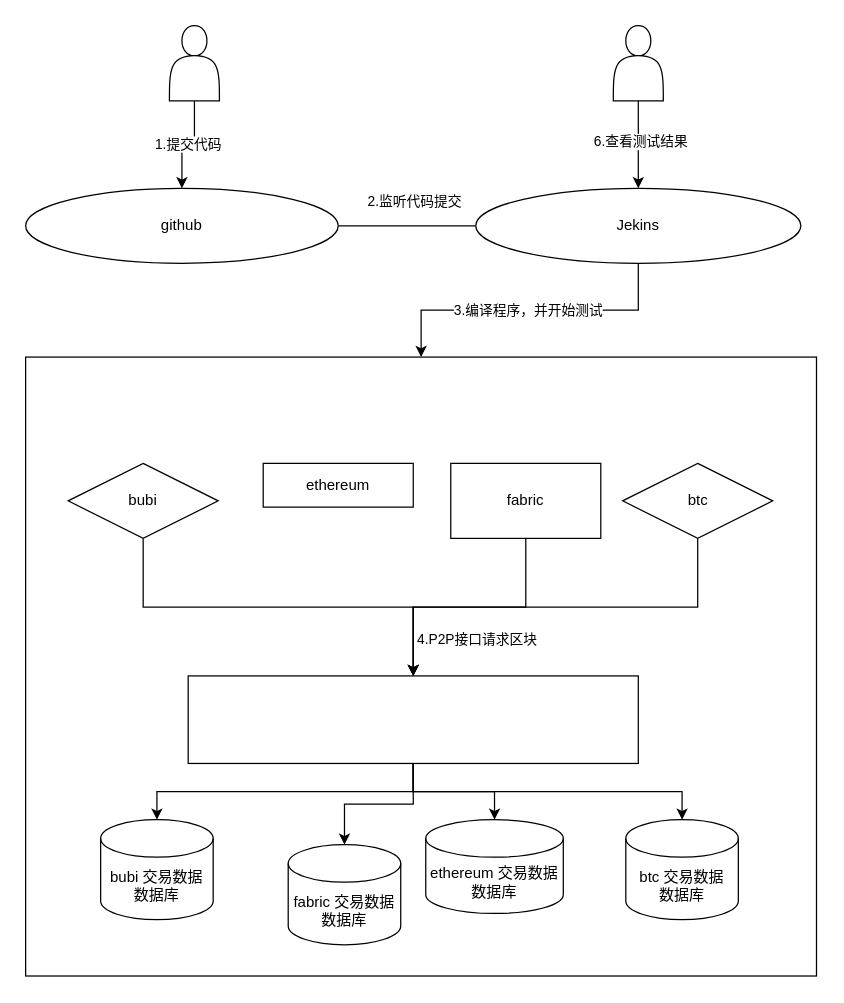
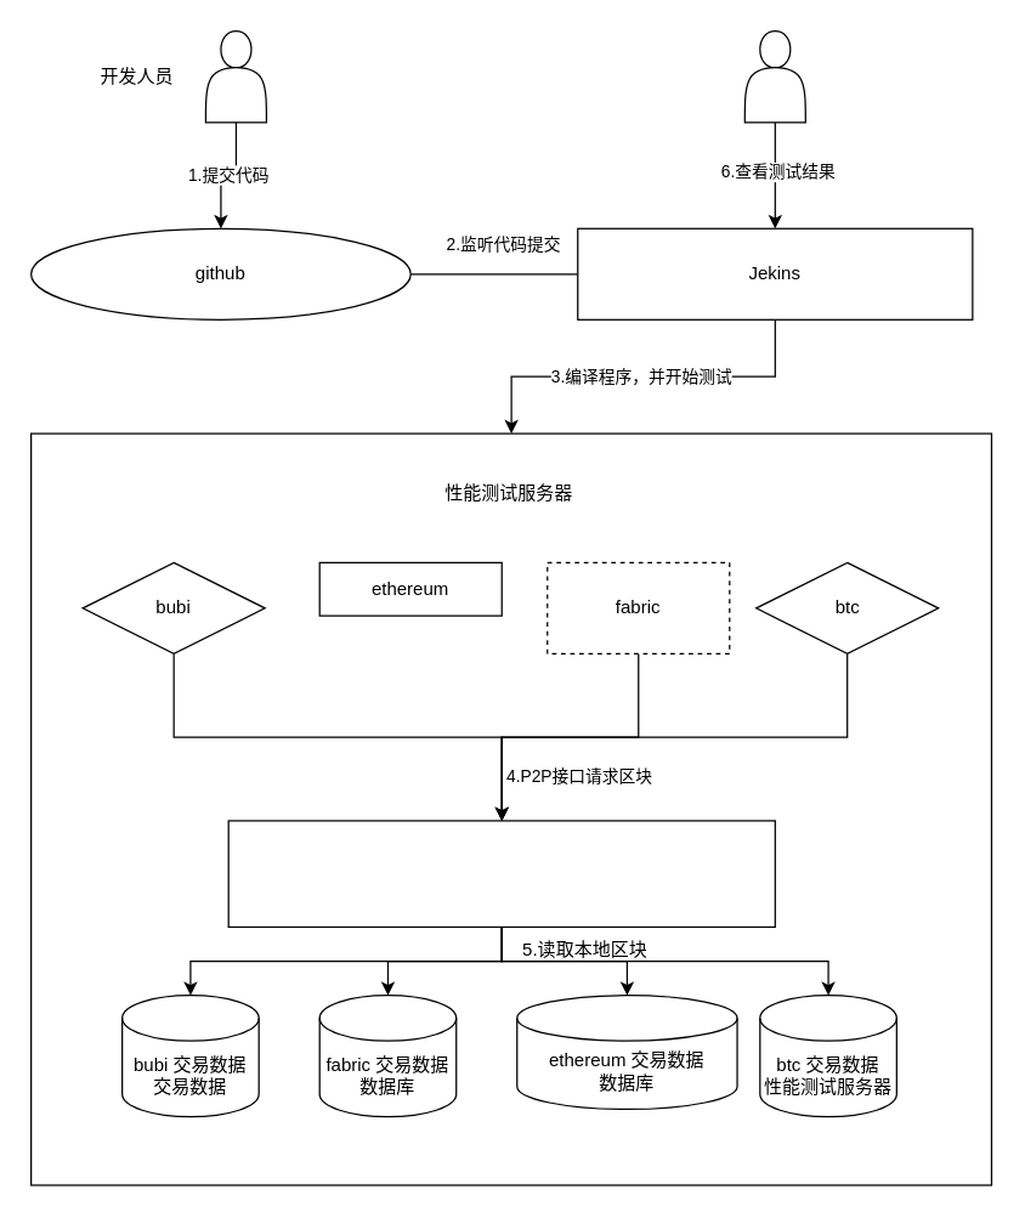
  <mxCell id="0" />
  <mxCell id="1" parent="0" />
  <mxCell id="2" value="" style="rounded=0;whiteSpace=wrap;html=1;" vertex="1" parent="1"><mxGeometry x="20" y="285" width="632.5" height="495" as="geometry" /></mxCell>
  <mxCell id="3" style="edgeStyle=orthogonalEdgeStyle;rounded=0;orthogonalLoop=1;jettySize=auto;html=1;" edge="1" parent="1" source="7" target="29"><mxGeometry relative="1" as="geometry" /></mxCell>
  <mxCell id="4" style="edgeStyle=orthogonalEdgeStyle;rounded=0;orthogonalLoop=1;jettySize=auto;html=1;" edge="1" parent="1" source="7" target="30"><mxGeometry relative="1" as="geometry" /></mxCell>
  <mxCell id="5" style="edgeStyle=orthogonalEdgeStyle;rounded=0;orthogonalLoop=1;jettySize=auto;html=1;" edge="1" parent="1" source="7" target="31"><mxGeometry relative="1" as="geometry" /></mxCell>
  <mxCell id="6" style="edgeStyle=orthogonalEdgeStyle;rounded=0;orthogonalLoop=1;jettySize=auto;html=1;" edge="1" parent="1" source="7" target="32"><mxGeometry relative="1" as="geometry" /></mxCell>
  <mxCell id="7" value="" style="rounded=0;whiteSpace=wrap;html=1;" vertex="1" parent="1"><mxGeometry x="150" y="540" width="360" height="70" as="geometry" /></mxCell>
  <mxCell id="8" style="edgeStyle=orthogonalEdgeStyle;rounded=0;orthogonalLoop=1;jettySize=auto;html=1;entryX=1;entryY=0.5;entryDx=0;entryDy=0;endArrow=none;" edge="1" parent="1" source="12" target="19"><mxGeometry relative="1" as="geometry" /></mxCell>
  <mxCell id="9" value="2.监听代码提交" style="edgeLabel;html=1;align=center;verticalAlign=middle;resizable=0;points=[];" vertex="1" connectable="0" parent="8"><mxGeometry x="0.175" y="2" relative="1" as="geometry"><mxPoint x="15" y="-22" as="offset" /></mxGeometry></mxCell>
  <mxCell id="10" style="edgeStyle=orthogonalEdgeStyle;rounded=0;orthogonalLoop=1;jettySize=auto;html=1;" edge="1" parent="1" source="12" target="2"><mxGeometry relative="1" as="geometry" /></mxCell>
  <mxCell id="11" value="3.编译程序，并开始测试" style="edgeLabel;html=1;align=center;verticalAlign=middle;resizable=0;points=[];" vertex="1" connectable="0" parent="10"><mxGeometry x="0.013" relative="1" as="geometry"><mxPoint as="offset" /></mxGeometry></mxCell>
- <mxCell id="12" value="Jekins" style="ellipse;whiteSpace=wrap;html=1;" vertex="1" parent="1"><mxGeometry x="380" y="150" width="260" height="60" as="geometry" /></mxCell>
+ <mxCell id="12" value="Jekins" style="rounded=0;whiteSpace=wrap;html=1;" vertex="1" parent="1"><mxGeometry x="380" y="150" width="260" height="60" as="geometry" /></mxCell>
  <mxCell id="13" style="edgeStyle=orthogonalEdgeStyle;rounded=0;orthogonalLoop=1;jettySize=auto;html=1;" edge="1" parent="1" source="15" target="7"><mxGeometry relative="1" as="geometry" /></mxCell>
  <mxCell id="14" value="4.P2P接口请求区块" style="edgeLabel;html=1;align=center;verticalAlign=middle;resizable=0;points=[];" vertex="1" connectable="0" parent="13"><mxGeometry x="0.589" y="-2" relative="1" as="geometry"><mxPoint x="62" y="23" as="offset" /></mxGeometry></mxCell>
  <mxCell id="15" value="bubi" style="rhombus;whiteSpace=wrap;html=1;" vertex="1" parent="1"><mxGeometry x="54" y="370" width="120" height="60" as="geometry" /></mxCell>
  <mxCell id="16" value="ethereum" style="rounded=0;whiteSpace=wrap;html=1;" vertex="1" parent="1"><mxGeometry x="210" y="370" width="120" height="35" as="geometry" /></mxCell>
  <mxCell id="17" style="edgeStyle=orthogonalEdgeStyle;rounded=0;orthogonalLoop=1;jettySize=auto;html=1;" edge="1" parent="1" source="18" target="7"><mxGeometry relative="1" as="geometry" /></mxCell>
- <mxCell id="18" value="fabric" style="rounded=0;whiteSpace=wrap;html=1;" vertex="1" parent="1"><mxGeometry x="360" y="370" width="120" height="60" as="geometry" /></mxCell>
+ <mxCell id="18" value="fabric" style="rounded=0;whiteSpace=wrap;html=1;dashed=1;" vertex="1" parent="1"><mxGeometry x="360" y="370" width="120" height="60" as="geometry" /></mxCell>
  <mxCell id="19" value="github" style="ellipse;whiteSpace=wrap;html=1;" vertex="1" parent="1"><mxGeometry x="20" y="150" width="250" height="60" as="geometry" /></mxCell>
  <mxCell id="20" style="edgeStyle=orthogonalEdgeStyle;rounded=0;orthogonalLoop=1;jettySize=auto;html=1;entryX=0.5;entryY=0;entryDx=0;entryDy=0;" edge="1" parent="1" source="21" target="7"><mxGeometry relative="1" as="geometry" /></mxCell>
  <mxCell id="21" value="btc" style="rhombus;whiteSpace=wrap;html=1;" vertex="1" parent="1"><mxGeometry x="497.5" y="370" width="120" height="60" as="geometry" /></mxCell>
  <mxCell id="22" value="1.提交代码" style="edgeStyle=orthogonalEdgeStyle;rounded=0;orthogonalLoop=1;jettySize=auto;html=1;" edge="1" parent="1" source="23" target="19"><mxGeometry relative="1" as="geometry" /></mxCell>
  <mxCell id="23" value="" style="shape=actor;whiteSpace=wrap;html=1;" vertex="1" parent="1"><mxGeometry x="135" y="20" width="40" height="60" as="geometry" /></mxCell>
+ <mxCell id="24" value="开发人员" style="text;html=1;strokeColor=none;fillColor=none;align=center;verticalAlign=middle;whiteSpace=wrap;rounded=0;" vertex="1" parent="1"><mxGeometry x="60" y="35" width="60" height="30" as="geometry" /></mxCell>
  <mxCell id="25" style="edgeStyle=orthogonalEdgeStyle;rounded=0;orthogonalLoop=1;jettySize=auto;html=1;" edge="1" parent="1" source="27" target="12"><mxGeometry relative="1" as="geometry" /></mxCell>
  <mxCell id="26" value="6.查看测试结果" style="edgeLabel;html=1;align=center;verticalAlign=middle;resizable=0;points=[];" vertex="1" connectable="0" parent="25"><mxGeometry x="-0.086" y="1" relative="1" as="geometry"><mxPoint as="offset" /></mxGeometry></mxCell>
  <mxCell id="27" value="" style="shape=actor;whiteSpace=wrap;html=1;" vertex="1" parent="1"><mxGeometry x="490" y="20" width="40" height="60" as="geometry" /></mxCell>
- <mxCell id="29" value="bubi 交易数据&lt;br style=&quot;border-color: var(--border-color);&quot;&gt;数据库" style="shape=cylinder3;whiteSpace=wrap;html=1;boundedLbl=1;backgroundOutline=1;size=15;" vertex="1" parent="1"><mxGeometry x="80" y="655" width="90" height="80" as="geometry" /></mxCell>
- <mxCell id="30" value="fabric 交易数据&lt;br&gt;数据库" style="shape=cylinder3;whiteSpace=wrap;html=1;boundedLbl=1;backgroundOutline=1;size=15;" vertex="1" parent="1"><mxGeometry x="230" y="675" width="90" height="80" as="geometry" /></mxCell>
- <mxCell id="31" value="ethereum 交易数据&lt;br&gt;数据库" style="shape=cylinder3;whiteSpace=wrap;html=1;boundedLbl=1;backgroundOutline=1;size=15;" vertex="1" parent="1"><mxGeometry x="340" y="655" width="110" height="75" as="geometry" /></mxCell>
- <mxCell id="32" value="btc 交易数据&lt;br&gt;数据库" style="shape=cylinder3;whiteSpace=wrap;html=1;boundedLbl=1;backgroundOutline=1;size=15;" vertex="1" parent="1"><mxGeometry x="500" y="655" width="90" height="80" as="geometry" /></mxCell>
+ <mxCell id="28" value="性能测试服务器" style="text;html=1;strokeColor=none;fillColor=none;align=center;verticalAlign=middle;whiteSpace=wrap;rounded=0;" vertex="1" parent="1"><mxGeometry x="280" y="310" width="110" height="30" as="geometry" /></mxCell>
+ <mxCell id="29" value="bubi 交易数据&lt;br style=&quot;border-color: var(--border-color);&quot;&gt;交易数据" style="shape=cylinder3;whiteSpace=wrap;html=1;boundedLbl=1;backgroundOutline=1;size=15;" vertex="1" parent="1"><mxGeometry x="80" y="655" width="90" height="80" as="geometry" /></mxCell>
+ <mxCell id="30" value="fabric 交易数据&lt;br&gt;数据库" style="shape=cylinder3;whiteSpace=wrap;html=1;boundedLbl=1;backgroundOutline=1;size=15;" vertex="1" parent="1"><mxGeometry x="210" y="655" width="90" height="80" as="geometry" /></mxCell>
+ <mxCell id="31" value="ethereum 交易数据&lt;br&gt;数据库" style="shape=cylinder3;whiteSpace=wrap;html=1;boundedLbl=1;backgroundOutline=1;size=15;" vertex="1" parent="1"><mxGeometry x="340" y="655" width="145" height="75" as="geometry" /></mxCell>
+ <mxCell id="32" value="btc 交易数据&lt;br&gt;性能测试服务器" style="shape=cylinder3;whiteSpace=wrap;html=1;boundedLbl=1;backgroundOutline=1;size=15;" vertex="1" parent="1"><mxGeometry x="500" y="655" width="90" height="80" as="geometry" /></mxCell>
+ <mxCell id="33" value="5.读取本地区块" style="text;html=1;strokeColor=none;fillColor=none;align=center;verticalAlign=middle;whiteSpace=wrap;rounded=0;" vertex="1" parent="1"><mxGeometry x="340" y="610" width="90" height="30" as="geometry" /></mxCell>
